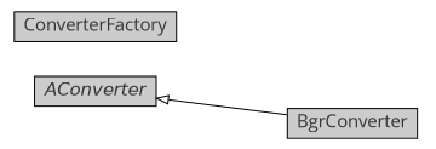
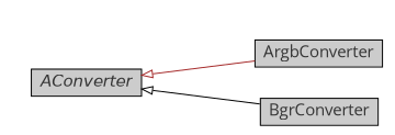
  digraph {
    fontname="Open Sans"
    rankdir=LR
    ranksep=1
    node [fontcolor=grey20 fontname="Open Sans" fontsize=15.0 shape=plaintext]
    edge [arrowtail=empty dir=back fontname="Open Sans" fontsize=10 headport=p labelfontname=Helvetica labelfontsize=10 tailport=p]
    n1 [label=<<table border="0" cellborder="1" cellspacing="0" cellpadding="2" port="p" bgcolor="grey80" href="./AConverter.html"> 		<tr><td><table border="0" cellspacing="0" cellpadding="1"> 			<tr><td><font face="Helvetica-Oblique"> AConverter </font></td></tr> 		</table></td></tr> 		</table>>]
+   n2 [label=<<table border="0" cellborder="1" cellspacing="0" cellpadding="2" port="p" bgcolor="grey80" href="./ArgbConverter.html"> 		<tr><td><table border="0" cellspacing="0" cellpadding="1"> 			<tr><td> ArgbConverter </td></tr> 		</table></td></tr> 		</table>>]
    n3 [label=<<table border="0" cellborder="1" cellspacing="0" cellpadding="2" port="p" bgcolor="grey80" href="./BgrConverter.html"> 		<tr><td><table border="0" cellspacing="0" cellpadding="1"> 			<tr><td> BgrConverter </td></tr> 		</table></td></tr> 		</table>>]
-   n4 [label=<<table border="0" cellborder="1" cellspacing="0" cellpadding="2" port="p" bgcolor="grey80" href="./ConverterFactory.html"> 		<tr><td><table border="0" cellspacing="0" cellpadding="1"> 			<tr><td> ConverterFactory </td></tr> 		</table></td></tr> 		</table>>]
+   n1 -> n2 [color=brown]
    n1 -> n3 [color=black]
  }
